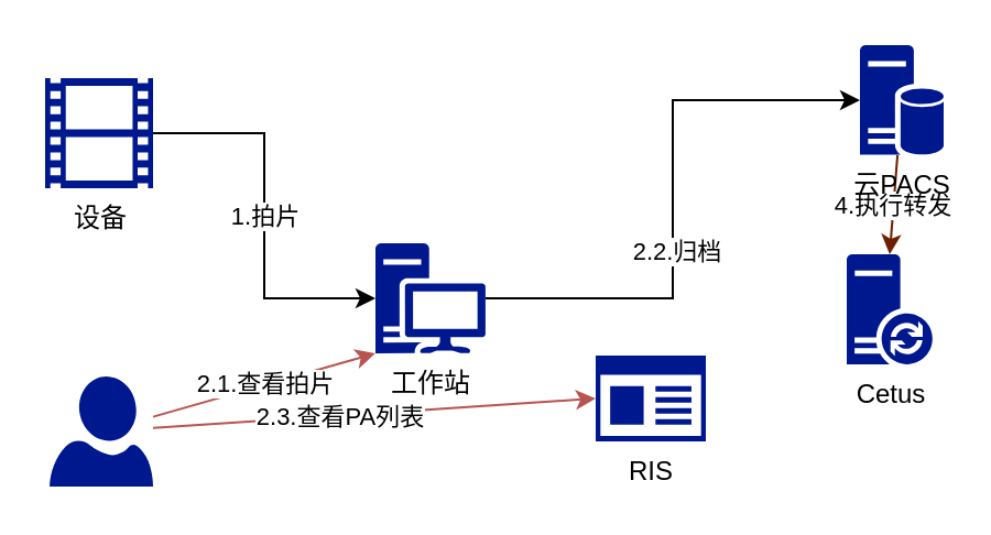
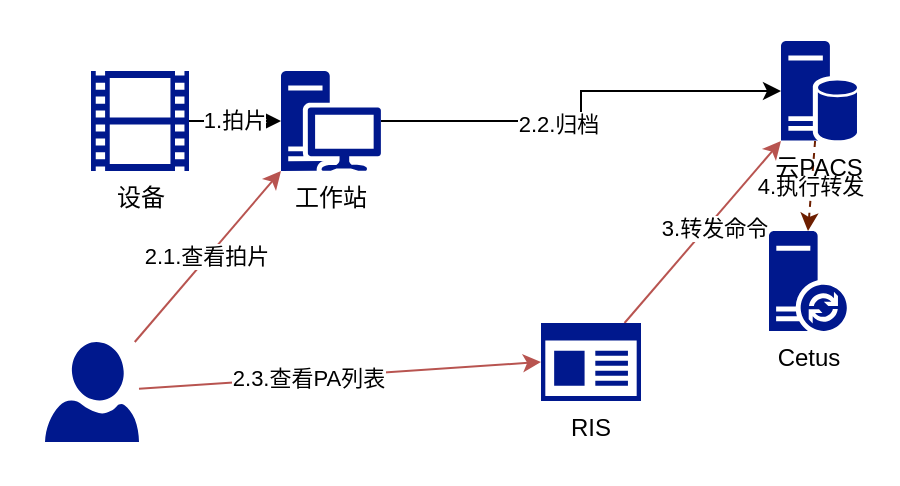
  <mxCell id="0" />
  <mxCell id="1" parent="0" />
  <mxCell id="2" value="1.拍片" style="edgeStyle=orthogonalEdgeStyle;rounded=0;orthogonalLoop=1;jettySize=auto;html=1;entryX=0;entryY=0.5;entryDx=0;entryDy=0;entryPerimeter=0;" parent="1" source="3" target="11" edge="1"><mxGeometry relative="1" as="geometry"><mxPoint x="130" y="60" as="targetPoint" /></mxGeometry></mxCell>
- <mxCell id="3" value="设备" style="aspect=fixed;pointerEvents=1;shadow=0;dashed=0;html=1;strokeColor=none;labelPosition=center;verticalLabelPosition=bottom;verticalAlign=top;align=center;fillColor=#00188D;shape=mxgraph.mscae.general.video" parent="1" vertex="1"><mxGeometry x="20" y="35" width="49" height="50" as="geometry" /></mxCell>
+ <mxCell id="3" value="设备" style="aspect=fixed;pointerEvents=1;shadow=0;dashed=0;html=1;strokeColor=none;labelPosition=center;verticalLabelPosition=bottom;verticalAlign=top;align=center;fillColor=#00188D;shape=mxgraph.mscae.general.video" parent="1" vertex="1"><mxGeometry x="45" y="35" width="49" height="50" as="geometry" /></mxCell>
  <mxCell id="4" style="edgeStyle=orthogonalEdgeStyle;rounded=0;orthogonalLoop=1;jettySize=auto;html=1;entryX=0;entryY=0.5;entryDx=0;entryDy=0;entryPerimeter=0;exitX=1;exitY=0.5;exitDx=0;exitDy=0;exitPerimeter=0;" parent="1" source="11" target="10" edge="1"><mxGeometry relative="1" as="geometry"><mxPoint x="173" y="60" as="sourcePoint" /></mxGeometry></mxCell>
  <mxCell id="5" value="2.2.归档" style="edgeLabel;html=1;align=center;verticalAlign=middle;resizable=0;points=[];" parent="4" vertex="1" connectable="0"><mxGeometry x="-0.18" y="-1" relative="1" as="geometry"><mxPoint as="offset" /></mxGeometry></mxCell>
+ <mxCell id="6" style="rounded=0;orthogonalLoop=1;jettySize=auto;html=1;entryX=0;entryY=1;entryDx=0;entryDy=0;entryPerimeter=0;fillColor=#f8cecc;strokeColor=#b85450;" parent="1" source="8" target="10" edge="1"><mxGeometry relative="1" as="geometry" /></mxCell>
+ <mxCell id="7" value="3.转发命令" style="edgeLabel;html=1;align=center;verticalAlign=middle;resizable=0;points=[];" parent="6" vertex="1" connectable="0"><mxGeometry x="0.087" y="-3" relative="1" as="geometry"><mxPoint as="offset" /></mxGeometry></mxCell>
  <mxCell id="8" value="RIS" style="aspect=fixed;pointerEvents=1;shadow=0;dashed=0;html=1;strokeColor=none;labelPosition=center;verticalLabelPosition=bottom;verticalAlign=top;align=center;fillColor=#00188D;shape=mxgraph.mscae.enterprise.app_generic" parent="1" vertex="1"><mxGeometry x="270" y="161" width="50" height="39" as="geometry" /></mxCell>
- <mxCell id="9" value="4.执行转发" style="edgeStyle=none;rounded=0;orthogonalLoop=1;jettySize=auto;html=1;entryX=0.5;entryY=0;entryDx=0;entryDy=0;entryPerimeter=0;fillColor=#a0522d;strokeColor=#6D1F00;" parent="1" source="10" target="12" edge="1"><mxGeometry relative="1" as="geometry" /></mxCell>
+ <mxCell id="9" value="4.执行转发" style="edgeStyle=none;rounded=0;orthogonalLoop=1;jettySize=auto;html=1;entryX=0.5;entryY=0;entryDx=0;entryDy=0;entryPerimeter=0;fillColor=#a0522d;strokeColor=#6D1F00;dashed=1;" parent="1" source="10" target="12" edge="1"><mxGeometry relative="1" as="geometry" /></mxCell>
  <mxCell id="10" value="云PACS" style="aspect=fixed;pointerEvents=1;shadow=0;dashed=0;html=1;strokeColor=none;labelPosition=center;verticalLabelPosition=bottom;verticalAlign=top;align=center;fillColor=#00188D;shape=mxgraph.mscae.enterprise.database_server" parent="1" vertex="1"><mxGeometry x="390" y="20" width="38" height="50" as="geometry" /></mxCell>
- <mxCell id="11" value="工作站" style="aspect=fixed;pointerEvents=1;shadow=0;dashed=0;html=1;strokeColor=none;labelPosition=center;verticalLabelPosition=bottom;verticalAlign=top;align=center;fillColor=#00188D;shape=mxgraph.mscae.enterprise.workstation_client" parent="1" vertex="1"><mxGeometry x="170" y="110" width="50" height="50" as="geometry" /></mxCell>
+ <mxCell id="11" value="工作站" style="aspect=fixed;pointerEvents=1;shadow=0;dashed=0;html=1;strokeColor=none;labelPosition=center;verticalLabelPosition=bottom;verticalAlign=top;align=center;fillColor=#00188D;shape=mxgraph.mscae.enterprise.workstation_client" parent="1" vertex="1"><mxGeometry x="140" y="35" width="50" height="50" as="geometry" /></mxCell>
  <mxCell id="12" value="Cetus" style="aspect=fixed;pointerEvents=1;shadow=0;dashed=0;html=1;strokeColor=none;labelPosition=center;verticalLabelPosition=bottom;verticalAlign=top;align=center;fillColor=#00188D;shape=mxgraph.mscae.enterprise.database_synchronization" parent="1" vertex="1"><mxGeometry x="384" y="115" width="39" height="50" as="geometry" /></mxCell>
  <mxCell id="13" style="edgeStyle=none;rounded=0;orthogonalLoop=1;jettySize=auto;html=1;entryX=0;entryY=0.5;entryDx=0;entryDy=0;entryPerimeter=0;fillColor=#f8cecc;strokeColor=#b85450;" parent="1" source="16" target="8" edge="1"><mxGeometry relative="1" as="geometry" /></mxCell>
  <mxCell id="14" value="2.3.查看PA列表" style="edgeLabel;html=1;align=center;verticalAlign=middle;resizable=0;points=[];" parent="13" vertex="1" connectable="0"><mxGeometry x="-0.207" y="-1" relative="1" as="geometry"><mxPoint x="5" y="-1" as="offset" /></mxGeometry></mxCell>
  <mxCell id="15" value="2.1.查看拍片" style="edgeStyle=none;rounded=0;orthogonalLoop=1;jettySize=auto;html=1;entryX=0;entryY=1;entryDx=0;entryDy=0;entryPerimeter=0;fillColor=#f8cecc;strokeColor=#b85450;" parent="1" source="16" target="11" edge="1"><mxGeometry relative="1" as="geometry" /></mxCell>
  <mxCell id="16" value="" style="aspect=fixed;pointerEvents=1;shadow=0;dashed=0;html=1;strokeColor=none;labelPosition=center;verticalLabelPosition=bottom;verticalAlign=top;align=center;fillColor=#00188D;shape=mxgraph.azure.user" parent="1" vertex="1"><mxGeometry x="22" y="170.5" width="47" height="50" as="geometry" /></mxCell>
